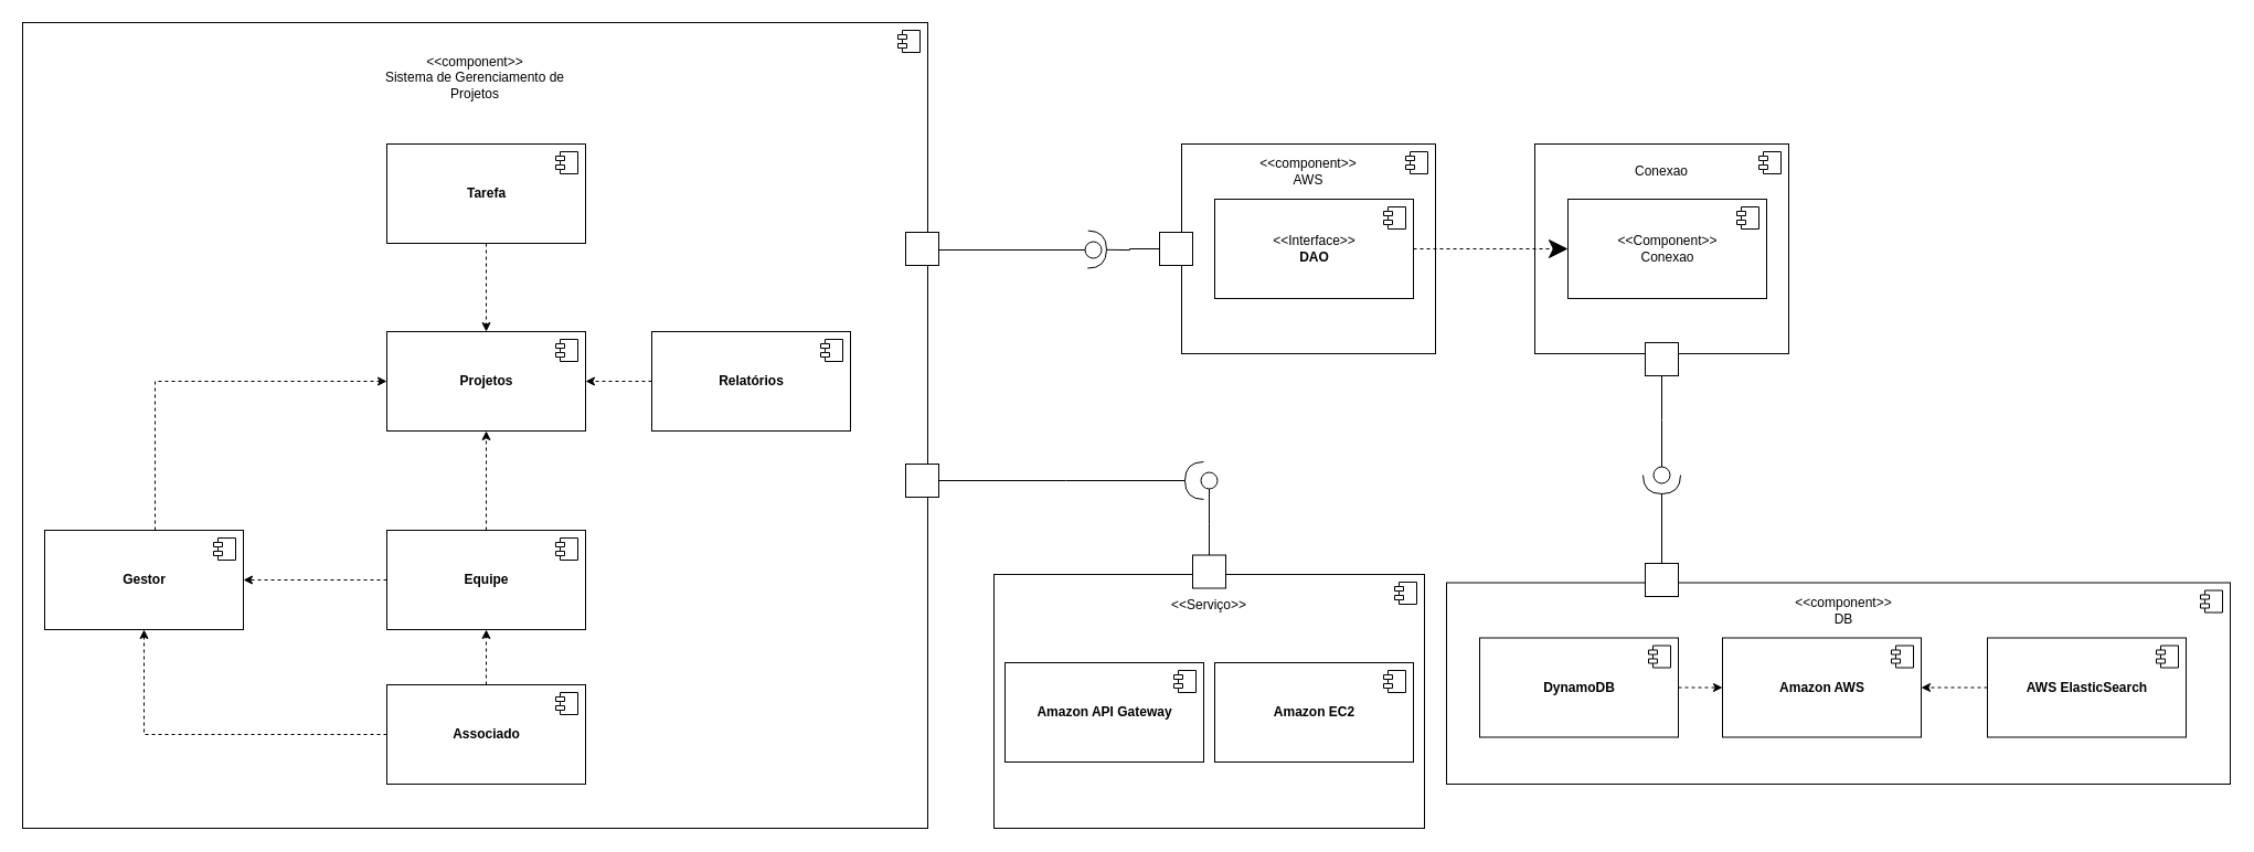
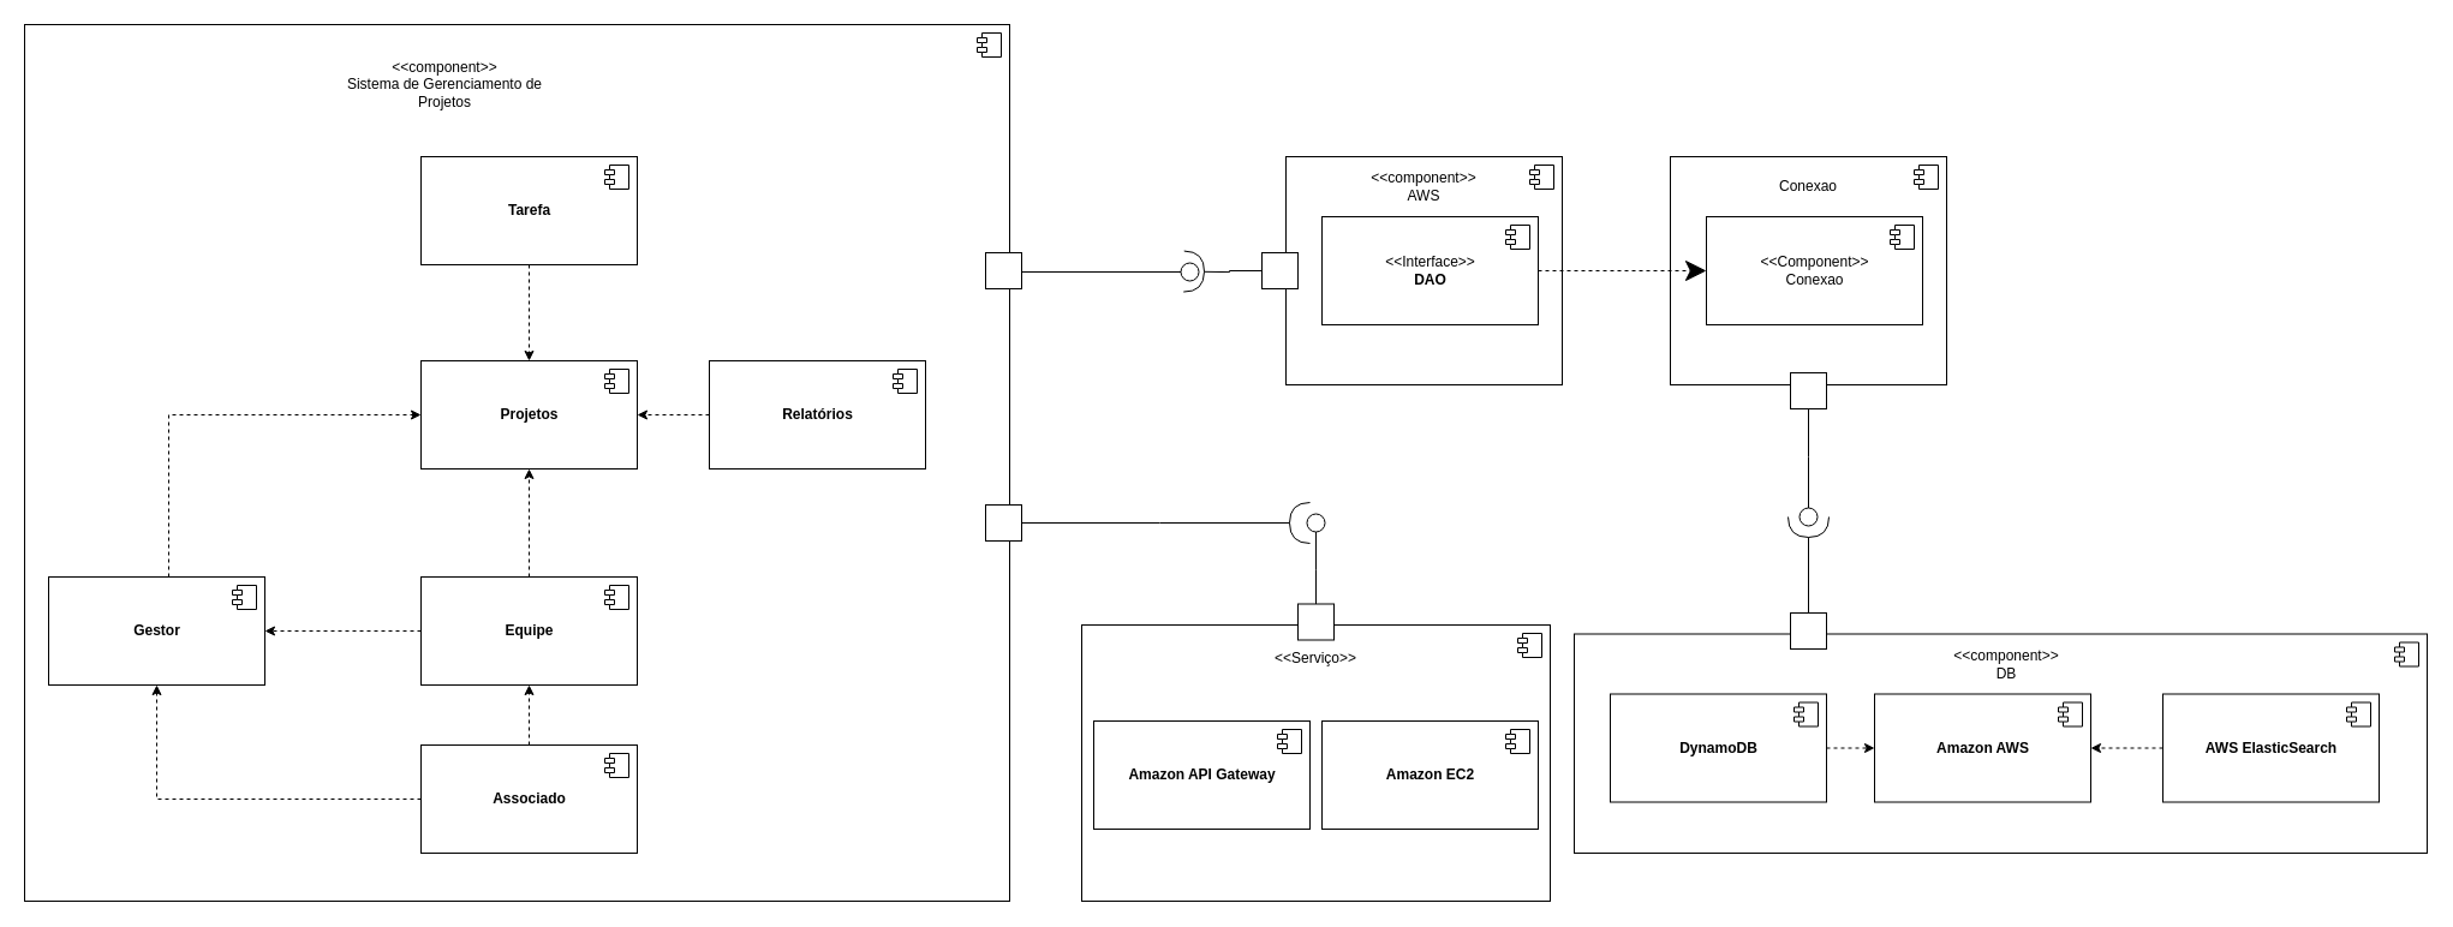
  <mxCell id="0" />
  <mxCell id="1" parent="0" />
  <mxCell id="2" value="" style="html=1;dropTarget=0;" vertex="1" parent="1"><mxGeometry x="900" y="520" width="390" height="230" as="geometry" /></mxCell>
  <mxCell id="3" value="" style="shape=module;jettyWidth=8;jettyHeight=4;" vertex="1" parent="2"><mxGeometry x="1" width="20" height="20" relative="1" as="geometry"><mxPoint x="-27" y="7" as="offset" /></mxGeometry></mxCell>
  <mxCell id="4" value="" style="html=1;dropTarget=0;" vertex="1" parent="1"><mxGeometry x="1390" y="130" width="230" height="190" as="geometry" /></mxCell>
  <mxCell id="5" value="" style="shape=module;jettyWidth=8;jettyHeight=4;" vertex="1" parent="4"><mxGeometry x="1" width="20" height="20" relative="1" as="geometry"><mxPoint x="-27" y="7" as="offset" /></mxGeometry></mxCell>
  <mxCell id="6" value="" style="html=1;dropTarget=0;" parent="1" vertex="1"><mxGeometry x="1310" y="527.5" width="710" height="182.5" as="geometry" /></mxCell>
  <mxCell id="7" value="" style="shape=module;jettyWidth=8;jettyHeight=4;" parent="6" vertex="1"><mxGeometry x="1" width="20" height="20" relative="1" as="geometry"><mxPoint x="-27" y="7" as="offset" /></mxGeometry></mxCell>
  <mxCell id="8" value="" style="html=1;dropTarget=0;" parent="1" vertex="1"><mxGeometry x="20" y="20" width="820" height="730" as="geometry" /></mxCell>
  <mxCell id="9" value="" style="shape=module;jettyWidth=8;jettyHeight=4;" parent="8" vertex="1"><mxGeometry x="1" width="20" height="20" relative="1" as="geometry"><mxPoint x="-27" y="7" as="offset" /></mxGeometry></mxCell>
  <mxCell id="10" value="" style="edgeStyle=orthogonalEdgeStyle;rounded=0;orthogonalLoop=1;jettySize=auto;html=1;dashed=1;" parent="1" source="11" target="13" edge="1"><mxGeometry relative="1" as="geometry" /></mxCell>
  <mxCell id="11" value="&lt;b&gt;Tarefa&lt;/b&gt;" style="html=1;dropTarget=0;" parent="1" vertex="1"><mxGeometry x="350" y="130" width="180" height="90" as="geometry" /></mxCell>
  <mxCell id="12" value="" style="shape=module;jettyWidth=8;jettyHeight=4;" parent="11" vertex="1"><mxGeometry x="1" width="20" height="20" relative="1" as="geometry"><mxPoint x="-27" y="7" as="offset" /></mxGeometry></mxCell>
  <mxCell id="13" value="&lt;b&gt;Projetos&lt;/b&gt;" style="html=1;dropTarget=0;" parent="1" vertex="1"><mxGeometry x="350" y="300" width="180" height="90" as="geometry" /></mxCell>
  <mxCell id="14" value="" style="shape=module;jettyWidth=8;jettyHeight=4;" parent="13" vertex="1"><mxGeometry x="1" width="20" height="20" relative="1" as="geometry"><mxPoint x="-27" y="7" as="offset" /></mxGeometry></mxCell>
- <mxCell id="15" value="&amp;lt;&amp;lt;component&amp;gt;&amp;gt;&lt;br&gt;Sistema de Gerenciamento de Projetos" style="text;html=1;strokeColor=none;fillColor=none;align=center;verticalAlign=middle;whiteSpace=wrap;rounded=0;" parent="1" vertex="1"><mxGeometry x="340" y="30" width="180" height="80" as="geometry" /></mxCell>
+ <mxCell id="15" value="&amp;lt;&amp;lt;component&amp;gt;&amp;gt;&lt;br&gt;Sistema de Gerenciamento de Projetos" style="text;html=1;strokeColor=none;fillColor=none;align=center;verticalAlign=middle;whiteSpace=wrap;rounded=0;" parent="1" vertex="1"><mxGeometry x="280" y="30" width="180" height="80" as="geometry" /></mxCell>
  <mxCell id="16" style="edgeStyle=orthogonalEdgeStyle;rounded=0;orthogonalLoop=1;jettySize=auto;html=1;exitX=0;exitY=0.5;exitDx=0;exitDy=0;dashed=1;" parent="1" source="17" target="13" edge="1"><mxGeometry relative="1" as="geometry" /></mxCell>
  <mxCell id="17" value="&lt;b&gt;Relatórios&lt;/b&gt;" style="html=1;dropTarget=0;" parent="1" vertex="1"><mxGeometry x="590" y="300" width="180" height="90" as="geometry" /></mxCell>
  <mxCell id="18" value="" style="shape=module;jettyWidth=8;jettyHeight=4;" parent="17" vertex="1"><mxGeometry x="1" width="20" height="20" relative="1" as="geometry"><mxPoint x="-27" y="7" as="offset" /></mxGeometry></mxCell>
  <mxCell id="19" value="" style="edgeStyle=orthogonalEdgeStyle;rounded=0;orthogonalLoop=1;jettySize=auto;html=1;dashed=1;" parent="1" source="21" target="13" edge="1"><mxGeometry relative="1" as="geometry" /></mxCell>
  <mxCell id="20" style="edgeStyle=orthogonalEdgeStyle;rounded=0;orthogonalLoop=1;jettySize=auto;html=1;exitX=0;exitY=0.5;exitDx=0;exitDy=0;dashed=1;" parent="1" source="21" target="24" edge="1"><mxGeometry relative="1" as="geometry" /></mxCell>
  <mxCell id="21" value="&lt;b&gt;Equipe&lt;/b&gt;" style="html=1;dropTarget=0;" parent="1" vertex="1"><mxGeometry x="350" y="480" width="180" height="90" as="geometry" /></mxCell>
  <mxCell id="22" value="" style="shape=module;jettyWidth=8;jettyHeight=4;" parent="21" vertex="1"><mxGeometry x="1" width="20" height="20" relative="1" as="geometry"><mxPoint x="-27" y="7" as="offset" /></mxGeometry></mxCell>
  <mxCell id="23" style="edgeStyle=orthogonalEdgeStyle;rounded=0;orthogonalLoop=1;jettySize=auto;html=1;entryX=0;entryY=0.5;entryDx=0;entryDy=0;dashed=1;" parent="1" source="24" target="13" edge="1"><mxGeometry relative="1" as="geometry"><Array as="points"><mxPoint x="140" y="345" /></Array></mxGeometry></mxCell>
  <mxCell id="24" value="&lt;b&gt;Gestor&lt;/b&gt;" style="html=1;dropTarget=0;" parent="1" vertex="1"><mxGeometry x="40" y="480" width="180" height="90" as="geometry" /></mxCell>
  <mxCell id="25" value="" style="shape=module;jettyWidth=8;jettyHeight=4;" parent="24" vertex="1"><mxGeometry x="1" width="20" height="20" relative="1" as="geometry"><mxPoint x="-27" y="7" as="offset" /></mxGeometry></mxCell>
  <mxCell id="26" value="&lt;b&gt;Amazon AWS&lt;/b&gt;" style="html=1;dropTarget=0;" parent="1" vertex="1"><mxGeometry x="1560" y="577.5" width="180" height="90" as="geometry" /></mxCell>
  <mxCell id="27" value="" style="shape=module;jettyWidth=8;jettyHeight=4;" parent="26" vertex="1"><mxGeometry x="1" width="20" height="20" relative="1" as="geometry"><mxPoint x="-27" y="7" as="offset" /></mxGeometry></mxCell>
  <mxCell id="28" value="" style="edgeStyle=orthogonalEdgeStyle;rounded=0;orthogonalLoop=1;jettySize=auto;html=1;dashed=1;entryX=1;entryY=0.5;entryDx=0;entryDy=0;" parent="1" source="29" target="26" edge="1"><mxGeometry relative="1" as="geometry" /></mxCell>
  <mxCell id="29" value="&lt;b&gt;AWS ElasticSearch&lt;/b&gt;" style="html=1;dropTarget=0;" parent="1" vertex="1"><mxGeometry x="1800" y="577.5" width="180" height="90" as="geometry" /></mxCell>
  <mxCell id="30" value="" style="shape=module;jettyWidth=8;jettyHeight=4;" parent="29" vertex="1"><mxGeometry x="1" width="20" height="20" relative="1" as="geometry"><mxPoint x="-27" y="7" as="offset" /></mxGeometry></mxCell>
  <mxCell id="31" style="edgeStyle=orthogonalEdgeStyle;rounded=0;orthogonalLoop=1;jettySize=auto;html=1;endArrow=halfCircle;endFill=0;endSize=15;" edge="1" parent="1" source="32"><mxGeometry relative="1" as="geometry"><mxPoint x="1505" y="430" as="targetPoint" /></mxGeometry></mxCell>
  <mxCell id="32" value="" style="html=1;rounded=0;direction=west;" parent="1" vertex="1"><mxGeometry x="1490" y="510" width="30" height="30" as="geometry" /></mxCell>
  <mxCell id="33" style="edgeStyle=orthogonalEdgeStyle;rounded=0;orthogonalLoop=1;jettySize=auto;html=1;entryX=0.5;entryY=1;entryDx=0;entryDy=0;dashed=1;" parent="1" source="35" target="21" edge="1"><mxGeometry relative="1" as="geometry" /></mxCell>
  <mxCell id="34" style="edgeStyle=orthogonalEdgeStyle;rounded=0;orthogonalLoop=1;jettySize=auto;html=1;dashed=1;" parent="1" source="35" target="24" edge="1"><mxGeometry relative="1" as="geometry" /></mxCell>
  <mxCell id="35" value="&lt;b&gt;Associado&lt;/b&gt;" style="html=1;dropTarget=0;" parent="1" vertex="1"><mxGeometry x="350" y="620" width="180" height="90" as="geometry" /></mxCell>
  <mxCell id="36" value="" style="shape=module;jettyWidth=8;jettyHeight=4;" parent="35" vertex="1"><mxGeometry x="1" width="20" height="20" relative="1" as="geometry"><mxPoint x="-27" y="7" as="offset" /></mxGeometry></mxCell>
  <mxCell id="37" value="&lt;b&gt;Amazon EC2&lt;/b&gt;" style="html=1;dropTarget=0;" vertex="1" parent="1"><mxGeometry x="1100" y="600" width="180" height="90" as="geometry" /></mxCell>
  <mxCell id="38" value="" style="shape=module;jettyWidth=8;jettyHeight=4;" vertex="1" parent="37"><mxGeometry x="1" width="20" height="20" relative="1" as="geometry"><mxPoint x="-27" y="7" as="offset" /></mxGeometry></mxCell>
  <mxCell id="39" style="edgeStyle=orthogonalEdgeStyle;rounded=0;orthogonalLoop=1;jettySize=auto;html=1;entryX=0;entryY=0.5;entryDx=0;entryDy=0;dashed=1;endArrow=classic;endFill=1;endSize=6;" edge="1" parent="1" source="40" target="26"><mxGeometry relative="1" as="geometry" /></mxCell>
  <mxCell id="40" value="&lt;b&gt;DynamoDB&lt;/b&gt;" style="html=1;dropTarget=0;" vertex="1" parent="1"><mxGeometry x="1340" y="577.5" width="180" height="90" as="geometry" /></mxCell>
  <mxCell id="41" value="" style="shape=module;jettyWidth=8;jettyHeight=4;" vertex="1" parent="40"><mxGeometry x="1" width="20" height="20" relative="1" as="geometry"><mxPoint x="-27" y="7" as="offset" /></mxGeometry></mxCell>
  <mxCell id="42" value="&amp;lt;&amp;lt;component&amp;gt;&amp;gt;&lt;br&gt;DB" style="text;html=1;strokeColor=none;fillColor=none;align=center;verticalAlign=middle;whiteSpace=wrap;rounded=0;" vertex="1" parent="1"><mxGeometry x="1640" y="537.5" width="60" height="30" as="geometry" /></mxCell>
  <mxCell id="43" value="" style="html=1;dropTarget=0;" vertex="1" parent="1"><mxGeometry x="1070" y="130" width="230" height="190" as="geometry" /></mxCell>
  <mxCell id="44" value="" style="shape=module;jettyWidth=8;jettyHeight=4;" vertex="1" parent="43"><mxGeometry x="1" width="20" height="20" relative="1" as="geometry"><mxPoint x="-27" y="7" as="offset" /></mxGeometry></mxCell>
  <mxCell id="45" value="&amp;lt;&amp;lt;component&amp;gt;&amp;gt;&lt;br&gt;AWS" style="text;html=1;strokeColor=none;fillColor=none;align=center;verticalAlign=middle;whiteSpace=wrap;rounded=0;" vertex="1" parent="1"><mxGeometry x="1155" y="140" width="60" height="30" as="geometry" /></mxCell>
  <mxCell id="46" style="edgeStyle=orthogonalEdgeStyle;rounded=0;orthogonalLoop=1;jettySize=auto;html=1;exitX=1;exitY=0.5;exitDx=0;exitDy=0;endArrow=oval;endFill=0;endSize=15;" edge="1" parent="1" source="47"><mxGeometry relative="1" as="geometry"><mxPoint x="990" y="226" as="targetPoint" /><Array as="points"><mxPoint x="850" y="226" /></Array></mxGeometry></mxCell>
  <mxCell id="47" value="" style="html=1;rounded=0;" vertex="1" parent="1"><mxGeometry x="820" y="210" width="30" height="30" as="geometry" /></mxCell>
  <mxCell id="48" style="edgeStyle=orthogonalEdgeStyle;rounded=0;orthogonalLoop=1;jettySize=auto;html=1;exitX=0;exitY=0.5;exitDx=0;exitDy=0;endArrow=halfCircle;endFill=0;endSize=15;" edge="1" parent="1" source="49"><mxGeometry relative="1" as="geometry"><mxPoint x="985" y="225.556" as="targetPoint" /></mxGeometry></mxCell>
  <mxCell id="49" value="" style="html=1;rounded=0;" vertex="1" parent="1"><mxGeometry x="1050" y="210" width="30" height="30" as="geometry" /></mxCell>
  <mxCell id="50" style="edgeStyle=orthogonalEdgeStyle;rounded=0;orthogonalLoop=1;jettySize=auto;html=1;exitX=1;exitY=0.5;exitDx=0;exitDy=0;entryX=0;entryY=0.5;entryDx=0;entryDy=0;endArrow=classic;endFill=1;endSize=15;dashed=1;" edge="1" parent="1" source="51" target="56"><mxGeometry relative="1" as="geometry" /></mxCell>
  <mxCell id="51" value="&amp;lt;&amp;lt;Interface&amp;gt;&amp;gt;&lt;br&gt;&lt;b&gt;DAO&lt;/b&gt;" style="html=1;dropTarget=0;" vertex="1" parent="1"><mxGeometry x="1100" y="180" width="180" height="90" as="geometry" /></mxCell>
  <mxCell id="52" value="" style="shape=module;jettyWidth=8;jettyHeight=4;" vertex="1" parent="51"><mxGeometry x="1" width="20" height="20" relative="1" as="geometry"><mxPoint x="-27" y="7" as="offset" /></mxGeometry></mxCell>
  <mxCell id="53" value="Conexao" style="text;html=1;strokeColor=none;fillColor=none;align=center;verticalAlign=middle;whiteSpace=wrap;rounded=0;" vertex="1" parent="1"><mxGeometry x="1475" y="140" width="60" height="30" as="geometry" /></mxCell>
  <mxCell id="54" style="edgeStyle=orthogonalEdgeStyle;rounded=0;orthogonalLoop=1;jettySize=auto;html=1;endArrow=oval;endFill=0;endSize=15;" edge="1" parent="1" source="55"><mxGeometry relative="1" as="geometry"><mxPoint x="1505" y="430" as="targetPoint" /></mxGeometry></mxCell>
  <mxCell id="55" value="" style="html=1;rounded=0;" vertex="1" parent="1"><mxGeometry x="1490" y="310" width="30" height="30" as="geometry" /></mxCell>
  <mxCell id="56" value="&amp;lt;&amp;lt;Component&amp;gt;&amp;gt;&lt;br&gt;Conexao" style="html=1;dropTarget=0;" vertex="1" parent="1"><mxGeometry x="1420" y="180" width="180" height="90" as="geometry" /></mxCell>
  <mxCell id="57" value="" style="shape=module;jettyWidth=8;jettyHeight=4;" vertex="1" parent="56"><mxGeometry x="1" width="20" height="20" relative="1" as="geometry"><mxPoint x="-27" y="7" as="offset" /></mxGeometry></mxCell>
  <mxCell id="58" value="&lt;b&gt;Amazon API Gateway&lt;/b&gt;" style="html=1;dropTarget=0;" vertex="1" parent="1"><mxGeometry x="910" y="600" width="180" height="90" as="geometry" /></mxCell>
  <mxCell id="59" value="" style="shape=module;jettyWidth=8;jettyHeight=4;" vertex="1" parent="58"><mxGeometry x="1" width="20" height="20" relative="1" as="geometry"><mxPoint x="-27" y="7" as="offset" /></mxGeometry></mxCell>
  <mxCell id="60" value="&amp;lt;&amp;lt;Serviço&amp;gt;&amp;gt;" style="text;html=1;strokeColor=none;fillColor=none;align=center;verticalAlign=middle;whiteSpace=wrap;rounded=0;" vertex="1" parent="1"><mxGeometry x="1065" y="532.5" width="60" height="30" as="geometry" /></mxCell>
  <mxCell id="61" style="edgeStyle=orthogonalEdgeStyle;rounded=0;orthogonalLoop=1;jettySize=auto;html=1;endArrow=oval;endFill=0;endSize=15;" edge="1" parent="1" source="62"><mxGeometry relative="1" as="geometry"><mxPoint x="1095" y="435" as="targetPoint" /></mxGeometry></mxCell>
  <mxCell id="62" value="" style="html=1;rounded=0;" vertex="1" parent="1"><mxGeometry x="1080" y="502.5" width="30" height="30" as="geometry" /></mxCell>
  <mxCell id="63" style="edgeStyle=orthogonalEdgeStyle;rounded=0;orthogonalLoop=1;jettySize=auto;html=1;endArrow=halfCircle;endFill=0;endSize=15;" edge="1" parent="1" source="64"><mxGeometry relative="1" as="geometry"><mxPoint x="1090" y="435" as="targetPoint" /></mxGeometry></mxCell>
  <mxCell id="64" value="" style="html=1;rounded=0;" vertex="1" parent="1"><mxGeometry x="820" y="420" width="30" height="30" as="geometry" /></mxCell>
